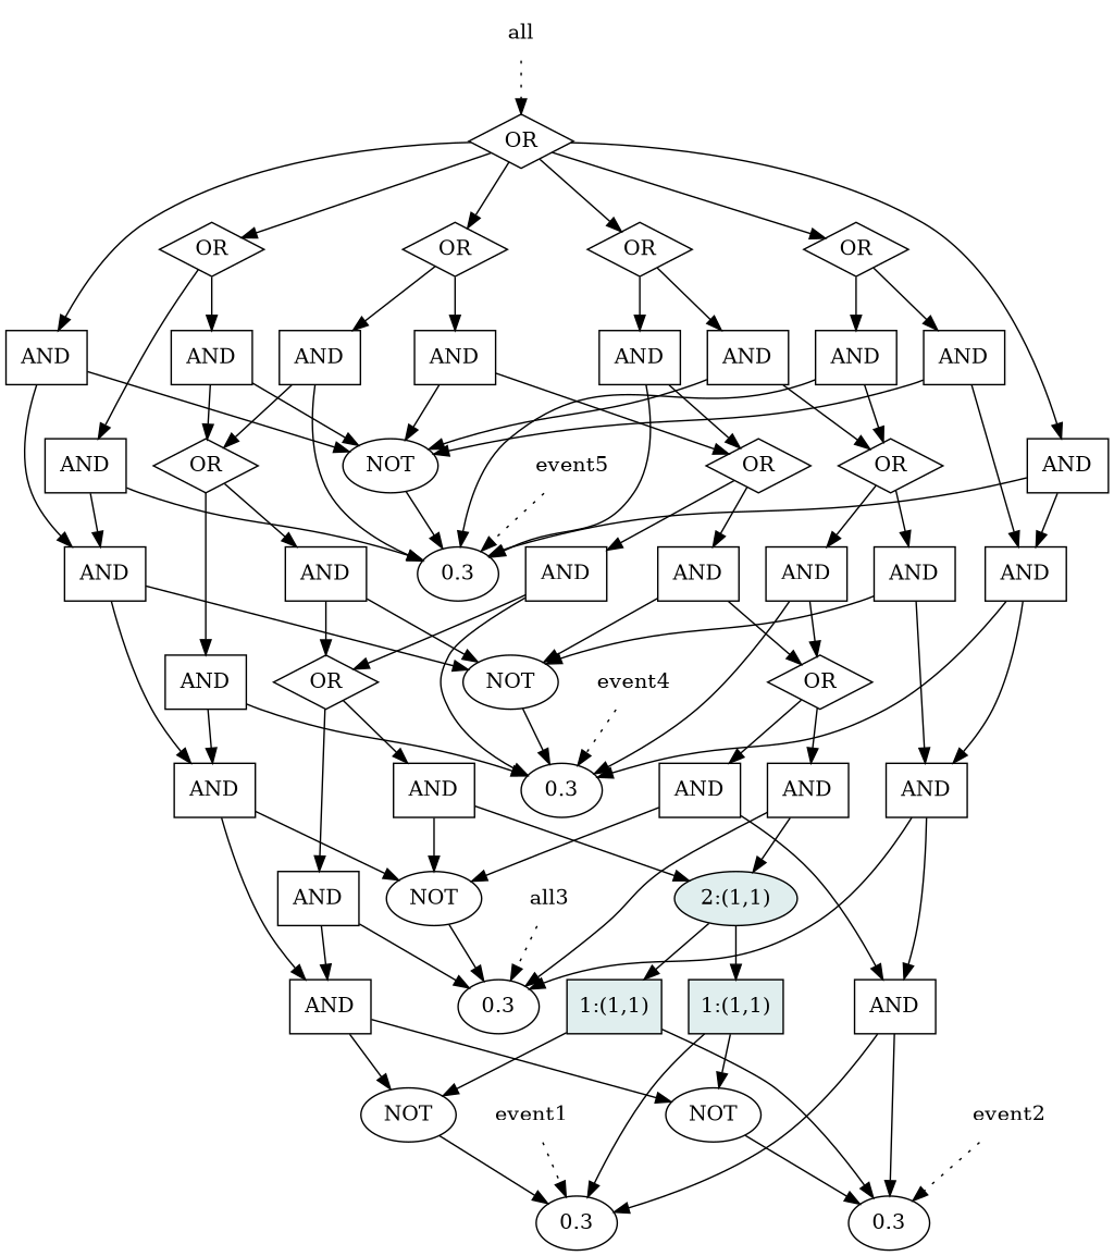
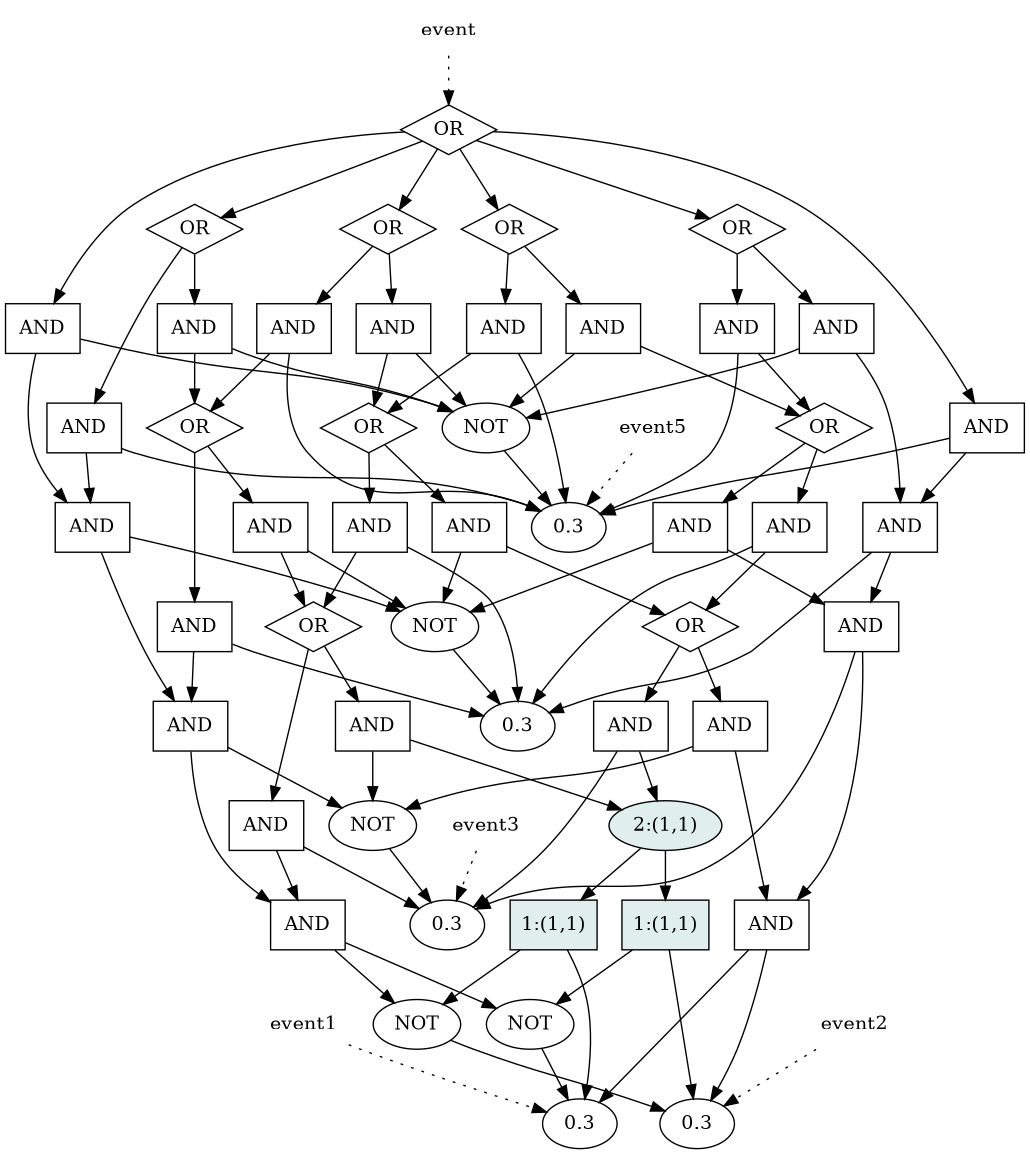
  digraph {
    node [fillcolor=white shape=box style=filled]
    n1 [label=0.3 shape=ellipse]
    n2 [label=0.3 shape=ellipse]
    n3 [label=AND]
    n4 [label=NOT fillcolor="" shape="" style=""]
    n5 [label=NOT fillcolor="" shape="" style=""]
    n6 [label=0.3 shape=ellipse]
    n7 [label=AND]
    n8 [label=NOT fillcolor="" shape="" style=""]
    n9 [label=0.3 shape=ellipse]
    n10 [label=AND]
    n11 [label=NOT fillcolor="" shape="" style=""]
    n12 [label=0.3 shape=ellipse]
    n13 [label=AND]
    n14 [label=NOT fillcolor="" shape="" style=""]
    n15 [label=AND]
    n16 [label=AND]
    n17 [label=AND]
    n18 [fillcolor=azure2 label="1:(1,1)"]
    n19 [fillcolor=azure2 label="1:(1,1)"]
    n20 [fillcolor=azure2 label="2:(1,1)" shape=ellipse]
    n21 [label=AND]
    n22 [label=OR shape=diamond]
    n23 [label=AND]
    n24 [label=OR shape=diamond]
    n25 [label=AND]
    n26 [label=OR shape=diamond]
    n27 [label=AND]
    n28 [label=AND]
    n29 [label=AND]
    n30 [label=AND]
    n31 [label=AND]
    n32 [label=OR shape=diamond]
    n33 [label=AND]
    n34 [label=OR shape=diamond]
    n35 [label=AND]
    n36 [label=OR shape=diamond]
    n37 [label=AND]
    n38 [label=AND]
    n39 [label=AND]
    n40 [label=AND]
    n41 [label=OR shape=diamond]
    n42 [label=AND]
    n43 [label=OR shape=diamond]
    n44 [label=AND]
    n45 [label=AND]
    n46 [label=AND]
    n47 [label=OR shape=diamond]
    n48 [label=AND]
    n49 [label=OR shape=diamond]
    n50 [label=event1 shape=plaintext fillcolor="" style=""]
-   n51 [label=all3 shape=plaintext fillcolor="" style=""]
+   n51 [label=event3 shape=plaintext fillcolor="" style=""]
    n52 [label=event5 shape=plaintext fillcolor="" style=""]
-   n53 [label=event4 shape=plaintext fillcolor="" style=""]
-   n54 [label=all shape=plaintext fillcolor="" style=""]
+   n54 [label=event shape=plaintext fillcolor="" style=""]
    n55 [label=event2 shape=plaintext fillcolor="" style=""]
    n3 -> n4
    n3 -> n5
    n4 -> n1
    n5 -> n2
    n7 -> n3
    n7 -> n8
    n8 -> n6
    n10 -> n7
    n10 -> n11
    n11 -> n9
    n13 -> n10
    n13 -> n14
    n14 -> n12
    n15 -> n10
    n15 -> n12
    n16 -> n7
    n16 -> n9
    n17 -> n3
    n17 -> n6
    n18 -> n2
    n18 -> n4
    n19 -> n1
    n19 -> n5
    n20 -> n18
    n20 -> n19
    n21 -> n8
    n21 -> n20
    n22 -> n17
    n22 -> n21
    n23 -> n11
    n23 -> n22
    n24 -> n16
    n24 -> n23
    n25 -> n14
    n25 -> n24
    n26 -> n15
    n26 -> n25
    n27 -> n12
    n27 -> n24
    n28 -> n9
    n28 -> n22
    n29 -> n6
    n29 -> n20
    n30 -> n1
    n30 -> n2
    n31 -> n8
    n31 -> n30
    n32 -> n29
    n32 -> n31
    n33 -> n11
    n33 -> n32
    n34 -> n28
    n34 -> n33
    n35 -> n14
    n35 -> n34
    n36 -> n27
    n36 -> n35
    n37 -> n12
    n37 -> n34
    n38 -> n9
    n38 -> n32
    n39 -> n6
    n39 -> n30
    n40 -> n11
    n40 -> n39
    n41 -> n38
    n41 -> n40
    n42 -> n14
    n42 -> n41
    n43 -> n37
    n43 -> n42
    n44 -> n12
    n44 -> n41
    n45 -> n9
    n45 -> n39
    n46 -> n14
    n46 -> n45
    n47 -> n44
    n47 -> n46
    n48 -> n12
    n48 -> n45
    n49 -> n13
    n49 -> n26
    n49 -> n36
    n49 -> n43
    n49 -> n47
    n49 -> n48
    n50 -> n1 [style=dotted]
    n51 -> n6 [style=dotted]
    n52 -> n12 [style=dotted]
-   n53 -> n9 [style=dotted]
    n54 -> n49 [style=dotted]
    n55 -> n2 [style=dotted]
  }
